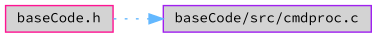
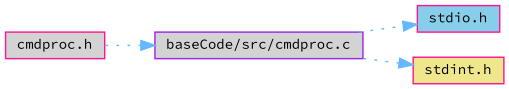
  digraph {
    fontname="Source Code Pro"
    rankdir=LR
    node [color=deeppink fillcolor=lightgrey fontname="Source Code Pro" fontsize=10 shape=box style=filled]
    edge [color=steelblue1 fontname="Source Code Pro" fontsize=10 labelfontname=Helvetica labelfontsize=10 style=dotted]
    n1 [color=purple fontcolor=black height=0.2 label="baseCode/src/cmdproc.c" width=0.4]
-   n4 [height=0.2 label="baseCode.h" width=0.4]
+   n2 [fillcolor=skyblue height=0.2 label="stdio.h" width=0.4]
+   n3 [fillcolor=khaki height=0.2 label="stdint.h" width=0.4]
+   n4 [height=0.2 label="cmdproc.h" width=0.4]
+   n1 -> n2
+   n1 -> n3
    n4 -> n1
  }
